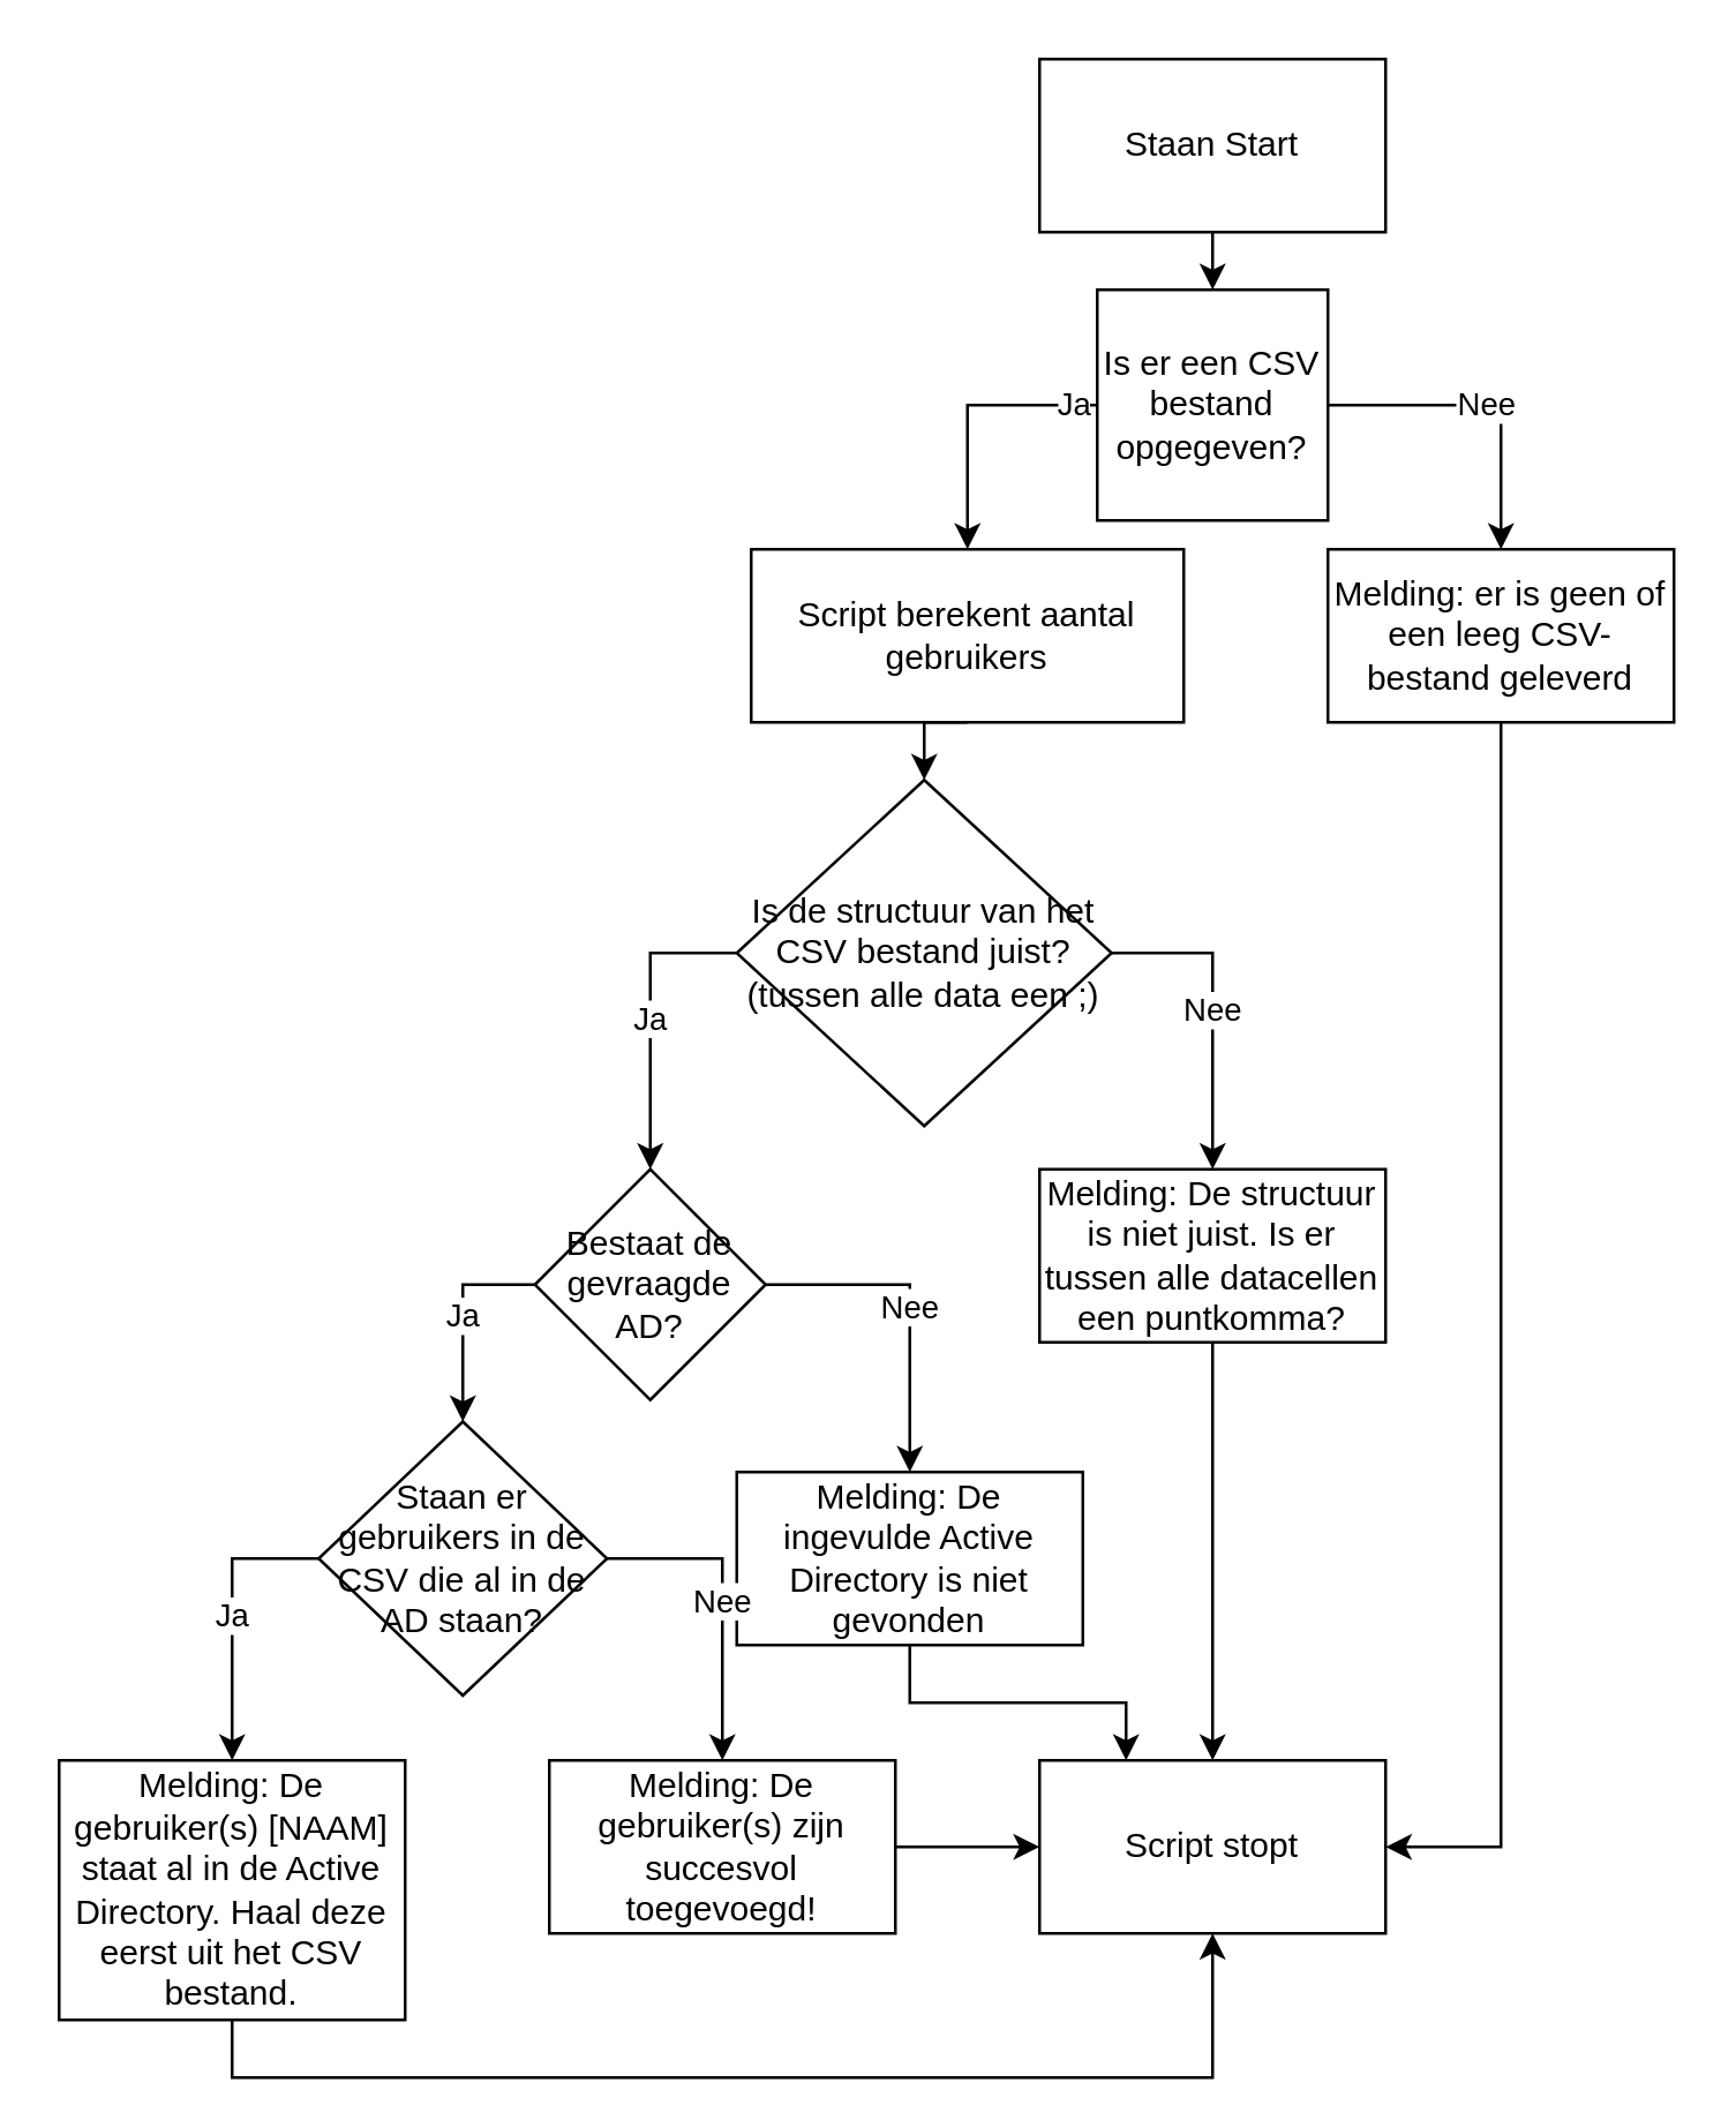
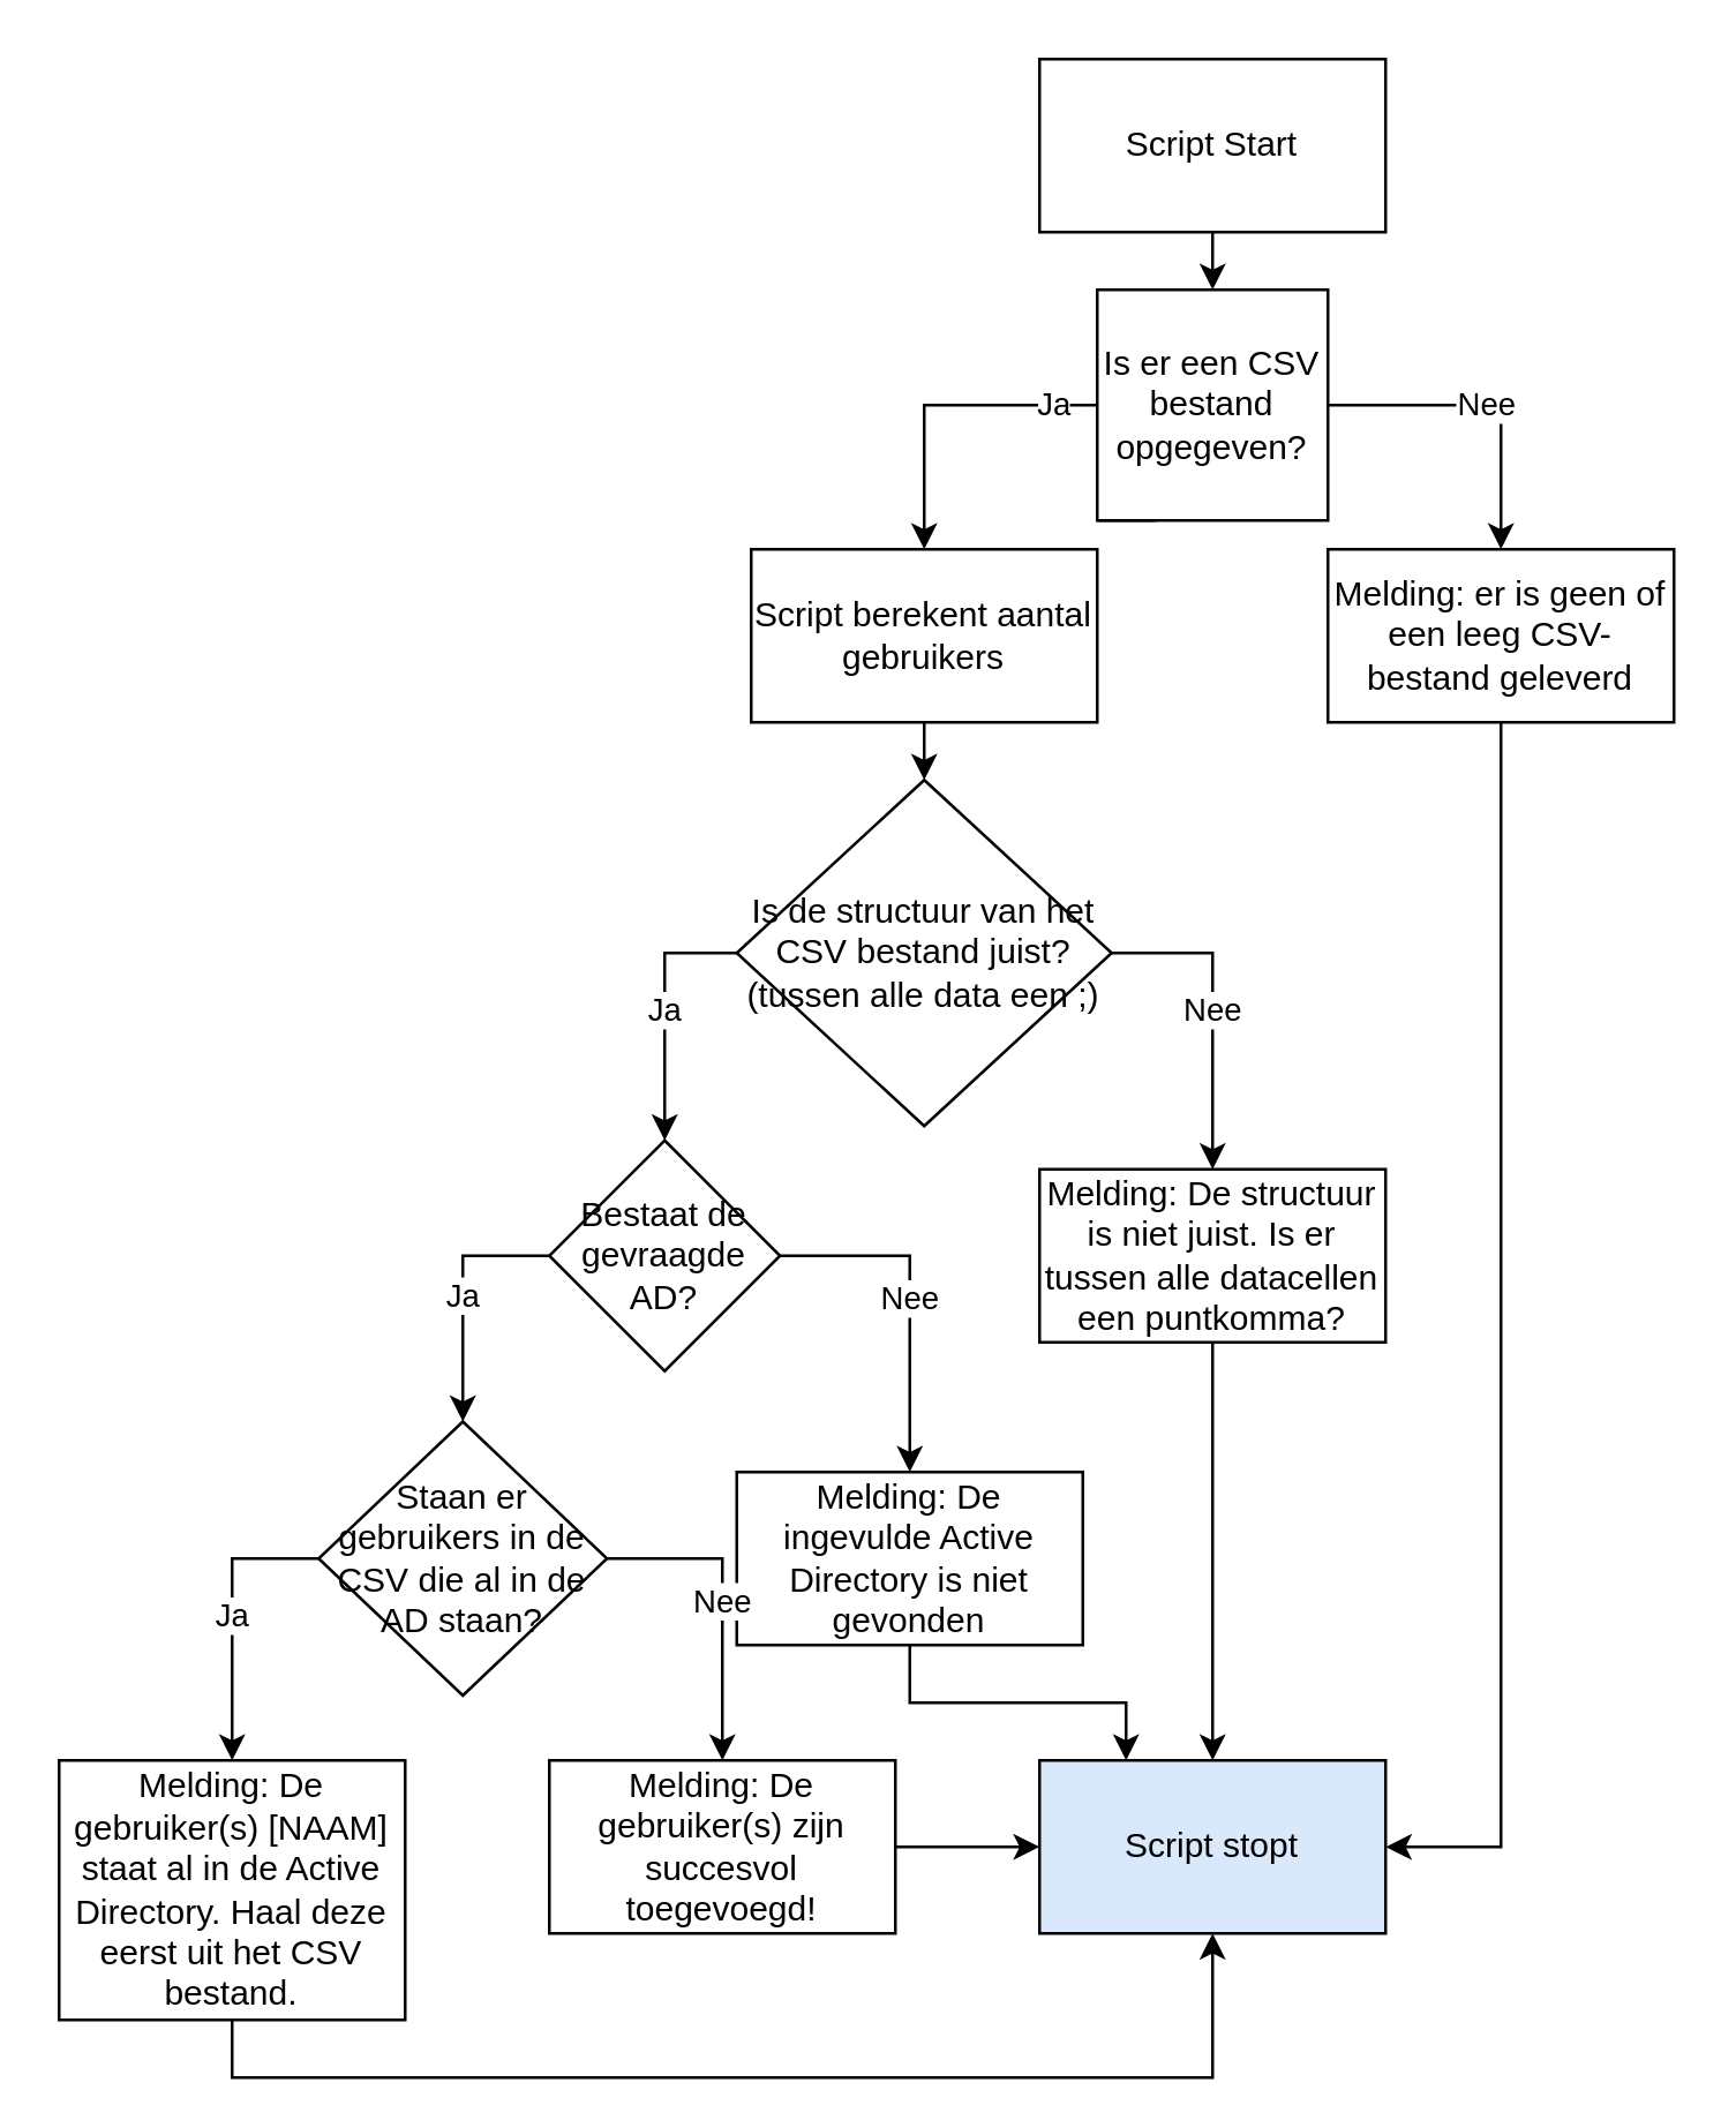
  <mxCell id="0" />
  <mxCell id="1" parent="0" />
  <mxCell id="2" style="edgeStyle=orthogonalEdgeStyle;rounded=0;orthogonalLoop=1;jettySize=auto;html=1;exitX=0.5;exitY=1;exitDx=0;exitDy=0;entryX=0.5;entryY=0;entryDx=0;entryDy=0;" edge="1" parent="1" source="3" target="6"><mxGeometry relative="1" as="geometry" /></mxCell>
- <mxCell id="3" value="Staan Start" style="rounded=0;whiteSpace=wrap;html=1;" vertex="1" parent="1"><mxGeometry x="360" y="20" width="120" height="60" as="geometry" /></mxCell>
+ <mxCell id="3" value="Script Start" style="rounded=0;whiteSpace=wrap;html=1;" vertex="1" parent="1"><mxGeometry x="360" y="20" width="120" height="60" as="geometry" /></mxCell>
  <mxCell id="4" value="Ja" style="edgeStyle=orthogonalEdgeStyle;rounded=0;orthogonalLoop=1;jettySize=auto;html=1;exitX=0;exitY=1;exitDx=0;exitDy=0;entryX=0.5;entryY=0;entryDx=0;entryDy=0;" edge="1" parent="1" source="6" target="11"><mxGeometry relative="1" as="geometry"><mxPoint x="340" y="180" as="targetPoint" /><Array as="points"><mxPoint x="400" y="140" /><mxPoint x="320" y="140" /></Array></mxGeometry></mxCell>
  <mxCell id="5" value="Nee" style="edgeStyle=orthogonalEdgeStyle;rounded=0;orthogonalLoop=1;jettySize=auto;html=1;entryX=0.5;entryY=0;entryDx=0;entryDy=0;" edge="1" parent="1" source="6" target="9"><mxGeometry relative="1" as="geometry"><Array as="points"><mxPoint x="520" y="140" /></Array></mxGeometry></mxCell>
  <mxCell id="6" value="Is er een CSV bestand opgegeven?" style="whiteSpace=wrap;html=1;rounded=0;" vertex="1" parent="1"><mxGeometry x="380" y="100" width="80" height="80" as="geometry" /></mxCell>
- <mxCell id="7" value="Script stopt" style="rounded=0;whiteSpace=wrap;html=1;" vertex="1" parent="1"><mxGeometry x="360" y="610" width="120" height="60" as="geometry" /></mxCell>
+ <mxCell id="7" value="Script stopt" style="rounded=0;whiteSpace=wrap;html=1;fillColor=#dae8fc;" vertex="1" parent="1"><mxGeometry x="360" y="610" width="120" height="60" as="geometry" /></mxCell>
  <mxCell id="8" style="edgeStyle=orthogonalEdgeStyle;rounded=0;orthogonalLoop=1;jettySize=auto;html=1;entryX=1;entryY=0.5;entryDx=0;entryDy=0;" edge="1" parent="1" source="9" target="7"><mxGeometry relative="1" as="geometry" /></mxCell>
  <mxCell id="9" value="Melding: er is geen of een leeg CSV-bestand geleverd" style="rounded=0;whiteSpace=wrap;html=1;" vertex="1" parent="1"><mxGeometry x="460" y="190" width="120" height="60" as="geometry" /></mxCell>
  <mxCell id="10" style="edgeStyle=orthogonalEdgeStyle;rounded=0;orthogonalLoop=1;jettySize=auto;html=1;exitX=0.5;exitY=1;exitDx=0;exitDy=0;entryX=0.5;entryY=0;entryDx=0;entryDy=0;" edge="1" parent="1" source="11" target="14"><mxGeometry relative="1" as="geometry" /></mxCell>
- <mxCell id="11" value="Script berekent aantal gebruikers" style="rounded=0;whiteSpace=wrap;html=1;" vertex="1" parent="1"><mxGeometry x="260" y="190" width="150" height="60" as="geometry" /></mxCell>
+ <mxCell id="11" value="Script berekent aantal gebruikers" style="rounded=0;whiteSpace=wrap;html=1;" vertex="1" parent="1"><mxGeometry x="260" y="190" width="120" height="60" as="geometry" /></mxCell>
  <mxCell id="12" value="Nee" style="edgeStyle=orthogonalEdgeStyle;rounded=0;orthogonalLoop=1;jettySize=auto;html=1;entryX=0.5;entryY=0;entryDx=0;entryDy=0;exitX=1;exitY=0.5;exitDx=0;exitDy=0;" edge="1" parent="1" source="14" target="16"><mxGeometry relative="1" as="geometry" /></mxCell>
  <mxCell id="13" value="Ja" style="edgeStyle=orthogonalEdgeStyle;rounded=0;orthogonalLoop=1;jettySize=auto;html=1;exitX=0;exitY=0.5;exitDx=0;exitDy=0;entryX=0.5;entryY=0;entryDx=0;entryDy=0;" edge="1" parent="1" source="14" target="19"><mxGeometry relative="1" as="geometry"><mxPoint x="220" y="405" as="targetPoint" /></mxGeometry></mxCell>
  <mxCell id="14" value="Is de structuur van het CSV bestand juist? (tussen alle data een ;)" style="rhombus;whiteSpace=wrap;html=1;" vertex="1" parent="1"><mxGeometry x="255" y="270" width="130" height="120" as="geometry" /></mxCell>
  <mxCell id="15" style="edgeStyle=orthogonalEdgeStyle;rounded=0;orthogonalLoop=1;jettySize=auto;html=1;entryX=0.5;entryY=0;entryDx=0;entryDy=0;" edge="1" parent="1" source="16" target="7"><mxGeometry relative="1" as="geometry" /></mxCell>
  <mxCell id="16" value="Melding: De structuur is niet juist. Is er tussen alle datacellen een puntkomma?" style="rounded=0;whiteSpace=wrap;html=1;" vertex="1" parent="1"><mxGeometry x="360" y="405" width="120" height="60" as="geometry" /></mxCell>
  <mxCell id="17" value="Nee" style="edgeStyle=orthogonalEdgeStyle;rounded=0;orthogonalLoop=1;jettySize=auto;html=1;entryX=0.5;entryY=0;entryDx=0;entryDy=0;exitX=1;exitY=0.5;exitDx=0;exitDy=0;" edge="1" parent="1" source="19" target="21"><mxGeometry relative="1" as="geometry" /></mxCell>
  <mxCell id="18" value="Ja" style="edgeStyle=orthogonalEdgeStyle;rounded=0;orthogonalLoop=1;jettySize=auto;html=1;entryX=0.5;entryY=0;entryDx=0;entryDy=0;exitX=0;exitY=0.5;exitDx=0;exitDy=0;" edge="1" parent="1" source="19" target="24"><mxGeometry relative="1" as="geometry"><mxPoint x="170" y="500" as="targetPoint" /></mxGeometry></mxCell>
- <mxCell id="19" value="Bestaat de gevraagde AD?" style="rhombus;whiteSpace=wrap;html=1;" vertex="1" parent="1"><mxGeometry x="185" y="405" width="80" height="80" as="geometry" /></mxCell>
+ <mxCell id="19" value="Bestaat de gevraagde AD?" style="rhombus;whiteSpace=wrap;html=1;" vertex="1" parent="1"><mxGeometry x="190" y="395" width="80" height="80" as="geometry" /></mxCell>
  <mxCell id="20" style="edgeStyle=orthogonalEdgeStyle;rounded=0;orthogonalLoop=1;jettySize=auto;html=1;entryX=0.25;entryY=0;entryDx=0;entryDy=0;" edge="1" parent="1" source="21" target="7"><mxGeometry relative="1" as="geometry" /></mxCell>
  <mxCell id="21" value="Melding: De ingevulde Active Directory is niet gevonden" style="rounded=0;whiteSpace=wrap;html=1;" vertex="1" parent="1"><mxGeometry x="255" y="510" width="120" height="60" as="geometry" /></mxCell>
  <mxCell id="22" value="Ja" style="edgeStyle=orthogonalEdgeStyle;rounded=0;orthogonalLoop=1;jettySize=auto;html=1;entryX=0.5;entryY=0;entryDx=0;entryDy=0;exitX=0;exitY=0.5;exitDx=0;exitDy=0;" edge="1" parent="1" source="24" target="26"><mxGeometry relative="1" as="geometry" /></mxCell>
  <mxCell id="23" value="Nee" style="edgeStyle=orthogonalEdgeStyle;rounded=0;orthogonalLoop=1;jettySize=auto;html=1;entryX=0.5;entryY=0;entryDx=0;entryDy=0;exitX=1;exitY=0.5;exitDx=0;exitDy=0;" edge="1" parent="1" source="24" target="28"><mxGeometry relative="1" as="geometry" /></mxCell>
  <mxCell id="24" value="Staan er gebruikers in de CSV die al in de AD staan?" style="rhombus;whiteSpace=wrap;html=1;" vertex="1" parent="1"><mxGeometry x="110" y="492.5" width="100" height="95" as="geometry" /></mxCell>
  <mxCell id="25" style="edgeStyle=orthogonalEdgeStyle;rounded=0;orthogonalLoop=1;jettySize=auto;html=1;entryX=0.5;entryY=1;entryDx=0;entryDy=0;exitX=0.5;exitY=1;exitDx=0;exitDy=0;" edge="1" parent="1" source="26" target="7"><mxGeometry relative="1" as="geometry" /></mxCell>
  <mxCell id="26" value="Melding: De gebruiker(s) [NAAM] staat al in de Active Directory. Haal deze eerst uit het CSV bestand." style="rounded=0;whiteSpace=wrap;html=1;" vertex="1" parent="1"><mxGeometry x="20" y="610" width="120" height="90" as="geometry" /></mxCell>
  <mxCell id="27" style="edgeStyle=orthogonalEdgeStyle;rounded=0;orthogonalLoop=1;jettySize=auto;html=1;entryX=0;entryY=0.5;entryDx=0;entryDy=0;" edge="1" parent="1" source="28" target="7"><mxGeometry relative="1" as="geometry" /></mxCell>
  <mxCell id="28" value="Melding: De gebruiker(s) zijn succesvol toegevoegd!" style="rounded=0;whiteSpace=wrap;html=1;" vertex="1" parent="1"><mxGeometry x="190" y="610" width="120" height="60" as="geometry" /></mxCell>
